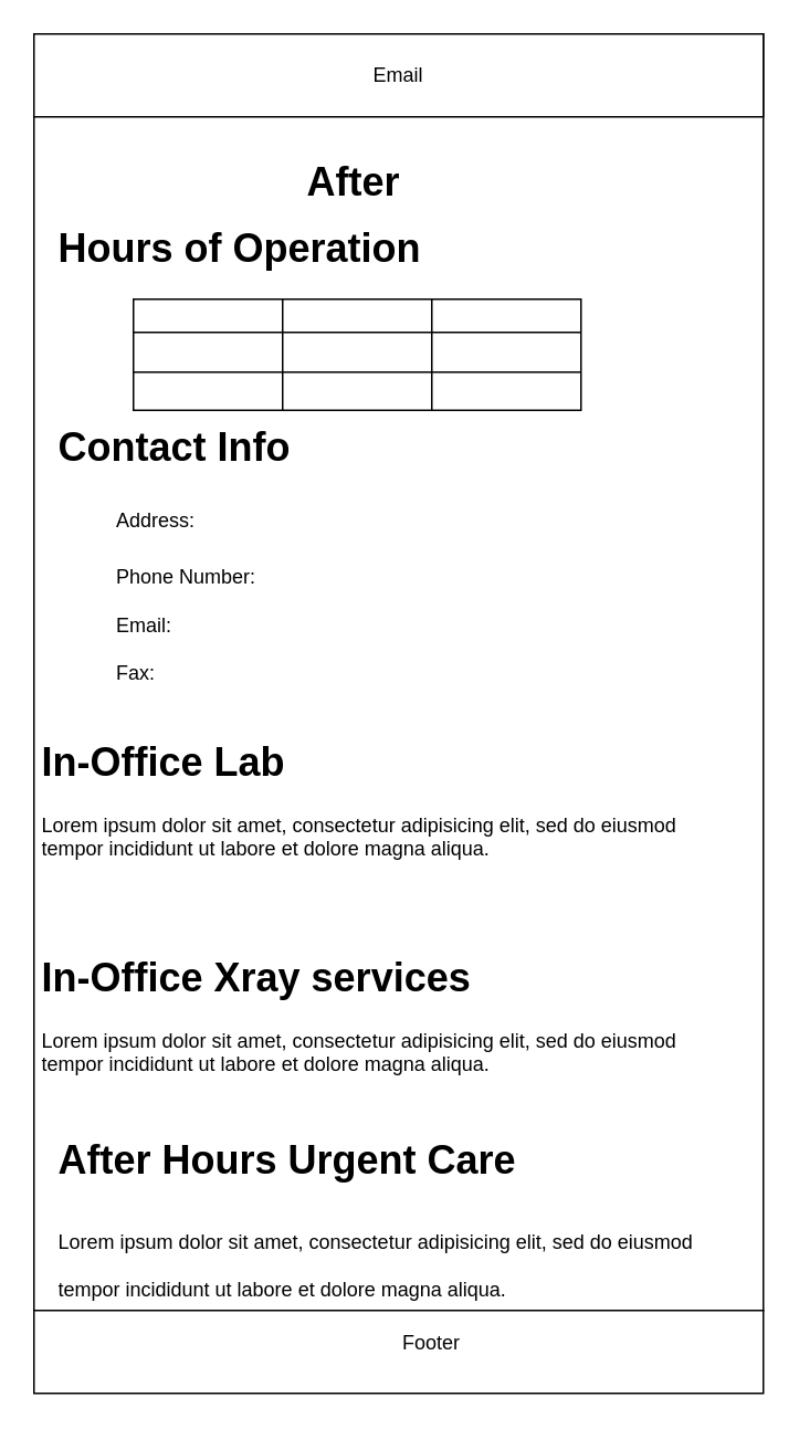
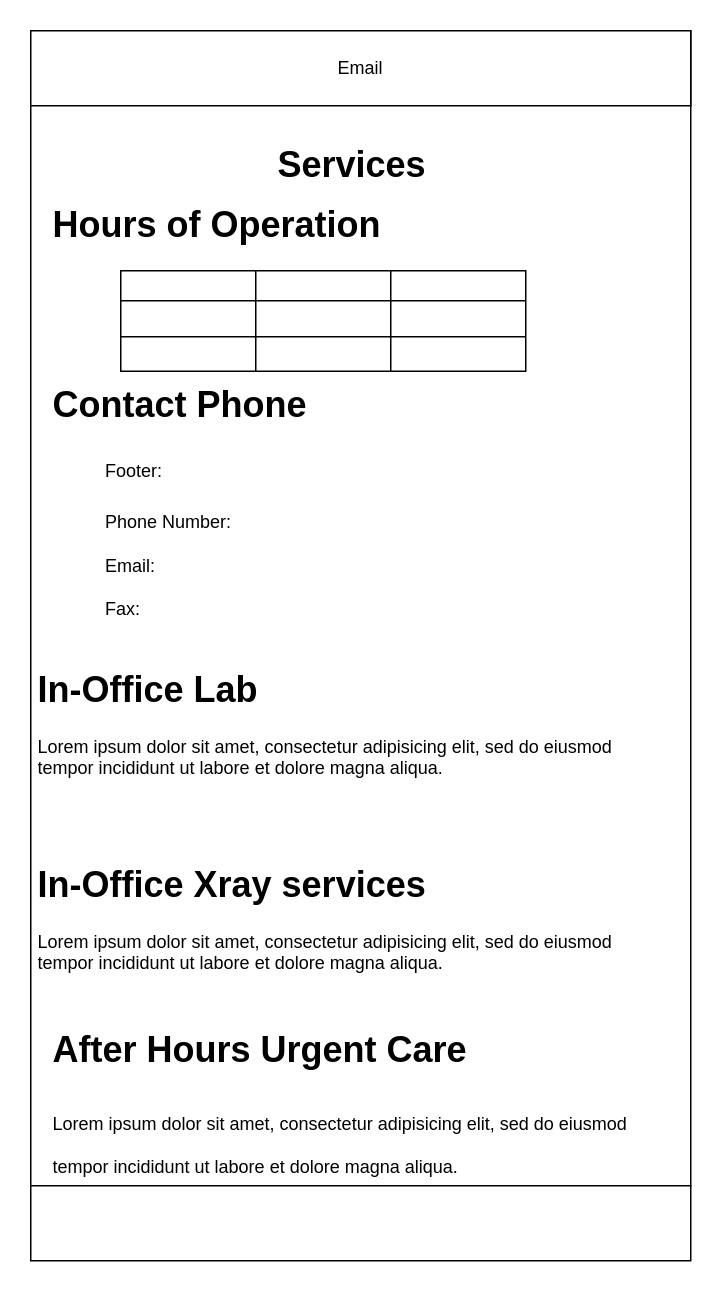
  <mxCell id="0" />
  <mxCell id="1" parent="0" />
  <mxCell id="2" value="" style="rounded=0;whiteSpace=wrap;html=1;" vertex="1" parent="1"><mxGeometry x="20" y="20" width="440" height="770" as="geometry" /></mxCell>
- <mxCell id="3" value="&lt;h1&gt;&lt;span&gt;Hours of Operation&lt;/span&gt;&lt;/h1&gt;&lt;h1&gt;&lt;br&gt;&lt;/h1&gt;&lt;div&gt;&lt;br&gt;&lt;/div&gt;&lt;h1&gt;Contact Info&lt;/h1&gt;&lt;div&gt;&lt;br&gt;&lt;/div&gt;" style="text;html=1;strokeColor=none;fillColor=none;spacing=5;spacingTop=-20;whiteSpace=wrap;overflow=hidden;rounded=0;" vertex="1" parent="1"><mxGeometry x="30" y="130" width="420" height="270" as="geometry" /></mxCell>
+ <mxCell id="3" value="&lt;h1&gt;&lt;span&gt;Hours of Operation&lt;/span&gt;&lt;/h1&gt;&lt;h1&gt;&lt;br&gt;&lt;/h1&gt;&lt;div&gt;&lt;br&gt;&lt;/div&gt;&lt;h1&gt;Contact Phone&lt;/h1&gt;&lt;div&gt;&lt;br&gt;&lt;/div&gt;" style="text;html=1;strokeColor=none;fillColor=none;spacing=5;spacingTop=-20;whiteSpace=wrap;overflow=hidden;rounded=0;" vertex="1" parent="1"><mxGeometry x="30" y="130" width="420" height="270" as="geometry" /></mxCell>
  <mxCell id="4" value="&lt;h1&gt;In-Office Lab&lt;/h1&gt;&lt;p&gt;Lorem ipsum dolor sit amet, consectetur adipisicing elit, sed do eiusmod tempor incididunt ut labore et dolore magna aliqua.&lt;/p&gt;" style="text;html=1;strokeColor=none;fillColor=none;spacing=5;spacingTop=-20;whiteSpace=wrap;overflow=hidden;rounded=0;" vertex="1" parent="1"><mxGeometry x="20" y="440" width="420" height="120" as="geometry" /></mxCell>
  <mxCell id="5" value="&lt;h1&gt;In-Office Xray services&lt;/h1&gt;&lt;p&gt;Lorem ipsum dolor sit amet, consectetur adipisicing elit, sed do eiusmod tempor incididunt ut labore et dolore magna aliqua.&lt;/p&gt;" style="text;html=1;strokeColor=none;fillColor=none;spacing=5;spacingTop=-20;whiteSpace=wrap;overflow=hidden;rounded=0;" vertex="1" parent="1"><mxGeometry x="20" y="570" width="420" height="120" as="geometry" /></mxCell>
  <mxCell id="6" value="&lt;h1&gt;&lt;span&gt;After Hours Urgent Care&lt;/span&gt;&lt;/h1&gt;&lt;h1&gt;&lt;span style=&quot;font-size: 12px ; font-weight: normal&quot;&gt;Lorem ipsum dolor sit amet, consectetur adipisicing elit, sed do eiusmod tempor incididunt ut labore et dolore magna aliqua.&lt;/span&gt;&lt;br&gt;&lt;/h1&gt;" style="text;html=1;strokeColor=none;fillColor=none;spacing=5;spacingTop=-20;whiteSpace=wrap;overflow=hidden;rounded=0;" vertex="1" parent="1"><mxGeometry x="30" y="680" width="420" height="120" as="geometry" /></mxCell>
  <mxCell id="7" value="" style="rounded=0;whiteSpace=wrap;html=1;" vertex="1" parent="1"><mxGeometry x="20" y="20" width="440" height="50" as="geometry" /></mxCell>
  <mxCell id="8" value="Email" style="text;html=1;strokeColor=none;fillColor=none;align=center;verticalAlign=middle;whiteSpace=wrap;rounded=0;" vertex="1" parent="1"><mxGeometry x="95" y="35" width="290" height="20" as="geometry" /></mxCell>
  <mxCell id="9" value="" style="rounded=0;whiteSpace=wrap;html=1;" vertex="1" parent="1"><mxGeometry x="20" y="790" width="440" height="50" as="geometry" /></mxCell>
- <mxCell id="10" value="Footer" style="text;html=1;strokeColor=none;fillColor=none;align=center;verticalAlign=middle;whiteSpace=wrap;rounded=0;" vertex="1" parent="1"><mxGeometry x="115" y="800" width="290" height="20" as="geometry" /></mxCell>
- <mxCell id="11" value="&lt;h1&gt;After&lt;/h1&gt;" style="text;html=1;strokeColor=none;fillColor=none;spacing=5;spacingTop=-20;whiteSpace=wrap;overflow=hidden;rounded=0;" vertex="1" parent="1"><mxGeometry x="180" y="90" width="190" height="120" as="geometry" /></mxCell>
+ <mxCell id="11" value="&lt;h1&gt;Services&lt;/h1&gt;" style="text;html=1;strokeColor=none;fillColor=none;spacing=5;spacingTop=-20;whiteSpace=wrap;overflow=hidden;rounded=0;" vertex="1" parent="1"><mxGeometry x="180" y="90" width="190" height="120" as="geometry" /></mxCell>
  <mxCell id="12" value="" style="shape=table;html=1;whiteSpace=wrap;startSize=0;container=1;collapsible=0;childLayout=tableLayout;" vertex="1" parent="1"><mxGeometry x="80" y="180" width="270" height="67" as="geometry" /></mxCell>
  <mxCell id="13" value="" style="shape=partialRectangle;html=1;whiteSpace=wrap;collapsible=0;dropTarget=0;pointerEvents=0;fillColor=none;top=0;left=0;bottom=0;right=0;points=[[0,0.5],[1,0.5]];portConstraint=eastwest;" vertex="1" parent="12"><mxGeometry width="270" height="20" as="geometry" /></mxCell>
  <mxCell id="14" value="" style="shape=partialRectangle;html=1;whiteSpace=wrap;connectable=0;fillColor=none;top=0;left=0;bottom=0;right=0;overflow=hidden;" vertex="1" parent="13"><mxGeometry width="90" height="20" as="geometry" /></mxCell>
  <mxCell id="15" value="" style="shape=partialRectangle;html=1;whiteSpace=wrap;connectable=0;fillColor=none;top=0;left=0;bottom=0;right=0;overflow=hidden;" vertex="1" parent="13"><mxGeometry x="90" width="90" height="20" as="geometry" /></mxCell>
  <mxCell id="16" value="" style="shape=partialRectangle;html=1;whiteSpace=wrap;connectable=0;fillColor=none;top=0;left=0;bottom=0;right=0;overflow=hidden;" vertex="1" parent="13"><mxGeometry x="180" width="90" height="20" as="geometry" /></mxCell>
  <mxCell id="17" value="" style="shape=partialRectangle;html=1;whiteSpace=wrap;collapsible=0;dropTarget=0;pointerEvents=0;fillColor=none;top=0;left=0;bottom=0;right=0;points=[[0,0.5],[1,0.5]];portConstraint=eastwest;" vertex="1" parent="12"><mxGeometry y="20" width="270" height="24" as="geometry" /></mxCell>
  <mxCell id="18" value="" style="shape=partialRectangle;html=1;whiteSpace=wrap;connectable=0;fillColor=none;top=0;left=0;bottom=0;right=0;overflow=hidden;" vertex="1" parent="17"><mxGeometry width="90" height="24" as="geometry" /></mxCell>
  <mxCell id="19" value="" style="shape=partialRectangle;html=1;whiteSpace=wrap;connectable=0;fillColor=none;top=0;left=0;bottom=0;right=0;overflow=hidden;" vertex="1" parent="17"><mxGeometry x="90" width="90" height="24" as="geometry" /></mxCell>
  <mxCell id="20" value="" style="shape=partialRectangle;html=1;whiteSpace=wrap;connectable=0;fillColor=none;top=0;left=0;bottom=0;right=0;overflow=hidden;" vertex="1" parent="17"><mxGeometry x="180" width="90" height="24" as="geometry" /></mxCell>
  <mxCell id="21" value="" style="shape=partialRectangle;html=1;whiteSpace=wrap;collapsible=0;dropTarget=0;pointerEvents=0;fillColor=none;top=0;left=0;bottom=0;right=0;points=[[0,0.5],[1,0.5]];portConstraint=eastwest;" vertex="1" parent="12"><mxGeometry y="44" width="270" height="23" as="geometry" /></mxCell>
  <mxCell id="22" value="" style="shape=partialRectangle;html=1;whiteSpace=wrap;connectable=0;fillColor=none;top=0;left=0;bottom=0;right=0;overflow=hidden;" vertex="1" parent="21"><mxGeometry width="90" height="23" as="geometry" /></mxCell>
  <mxCell id="23" value="" style="shape=partialRectangle;html=1;whiteSpace=wrap;connectable=0;fillColor=none;top=0;left=0;bottom=0;right=0;overflow=hidden;" vertex="1" parent="21"><mxGeometry x="90" width="90" height="23" as="geometry" /></mxCell>
  <mxCell id="24" value="" style="shape=partialRectangle;html=1;whiteSpace=wrap;connectable=0;fillColor=none;top=0;left=0;bottom=0;right=0;overflow=hidden;" vertex="1" parent="21"><mxGeometry x="180" width="90" height="23" as="geometry" /></mxCell>
- <mxCell id="25" value="&lt;h1&gt;&lt;span style=&quot;font-size: 12px ; font-weight: normal&quot;&gt;Address:&lt;/span&gt;&lt;br&gt;&lt;/h1&gt;&lt;div&gt;&lt;span style=&quot;font-size: 12px ; font-weight: normal&quot;&gt;Phone Number:&lt;/span&gt;&lt;/div&gt;&lt;div&gt;&lt;span style=&quot;font-size: 12px ; font-weight: normal&quot;&gt;&lt;br&gt;&lt;/span&gt;&lt;/div&gt;&lt;div&gt;&lt;span style=&quot;font-size: 12px ; font-weight: normal&quot;&gt;Email:&lt;/span&gt;&lt;/div&gt;&lt;div&gt;&lt;br&gt;&lt;/div&gt;&lt;div&gt;Fax:&amp;nbsp;&lt;/div&gt;" style="text;html=1;strokeColor=none;fillColor=none;spacing=5;spacingTop=-20;whiteSpace=wrap;overflow=hidden;rounded=0;" vertex="1" parent="1"><mxGeometry x="65" y="290" width="300" height="120" as="geometry" /></mxCell>
+ <mxCell id="25" value="&lt;h1&gt;&lt;span style=&quot;font-size: 12px ; font-weight: normal&quot;&gt;Footer:&lt;/span&gt;&lt;br&gt;&lt;/h1&gt;&lt;div&gt;&lt;span style=&quot;font-size: 12px ; font-weight: normal&quot;&gt;Phone Number:&lt;/span&gt;&lt;/div&gt;&lt;div&gt;&lt;span style=&quot;font-size: 12px ; font-weight: normal&quot;&gt;&lt;br&gt;&lt;/span&gt;&lt;/div&gt;&lt;div&gt;&lt;span style=&quot;font-size: 12px ; font-weight: normal&quot;&gt;Email:&lt;/span&gt;&lt;/div&gt;&lt;div&gt;&lt;br&gt;&lt;/div&gt;&lt;div&gt;Fax:&amp;nbsp;&lt;/div&gt;" style="text;html=1;strokeColor=none;fillColor=none;spacing=5;spacingTop=-20;whiteSpace=wrap;overflow=hidden;rounded=0;" vertex="1" parent="1"><mxGeometry x="65" y="290" width="300" height="120" as="geometry" /></mxCell>
